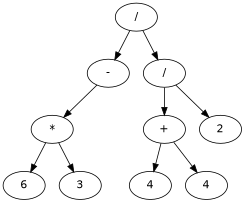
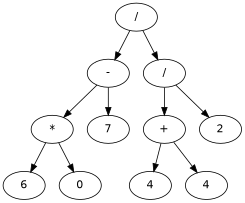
  digraph {
    fontname="DejaVu Sans"
    rankdir=TB
    node [fontname="DejaVu Sans"]
    edge [fontname="DejaVu Sans"]
    n1 [label=6]
    n2 [label="*"]
-   n3 [label=3]
+   n3 [label=0]
    n4 [label="-"]
+   n5 [label=7]
    n6 [label="/"]
    n7 [label="/"]
    n8 [label="+"]
    n9 [label=2]
    n10 [label=4]
    n11 [label=4]
    n2 -> n1
    n2 -> n3
    n4 -> n2
+   n4 -> n5
    n6 -> n4
    n6 -> n7
    n7 -> n8
    n7 -> n9
    n8 -> n10
    n8 -> n11
  }
